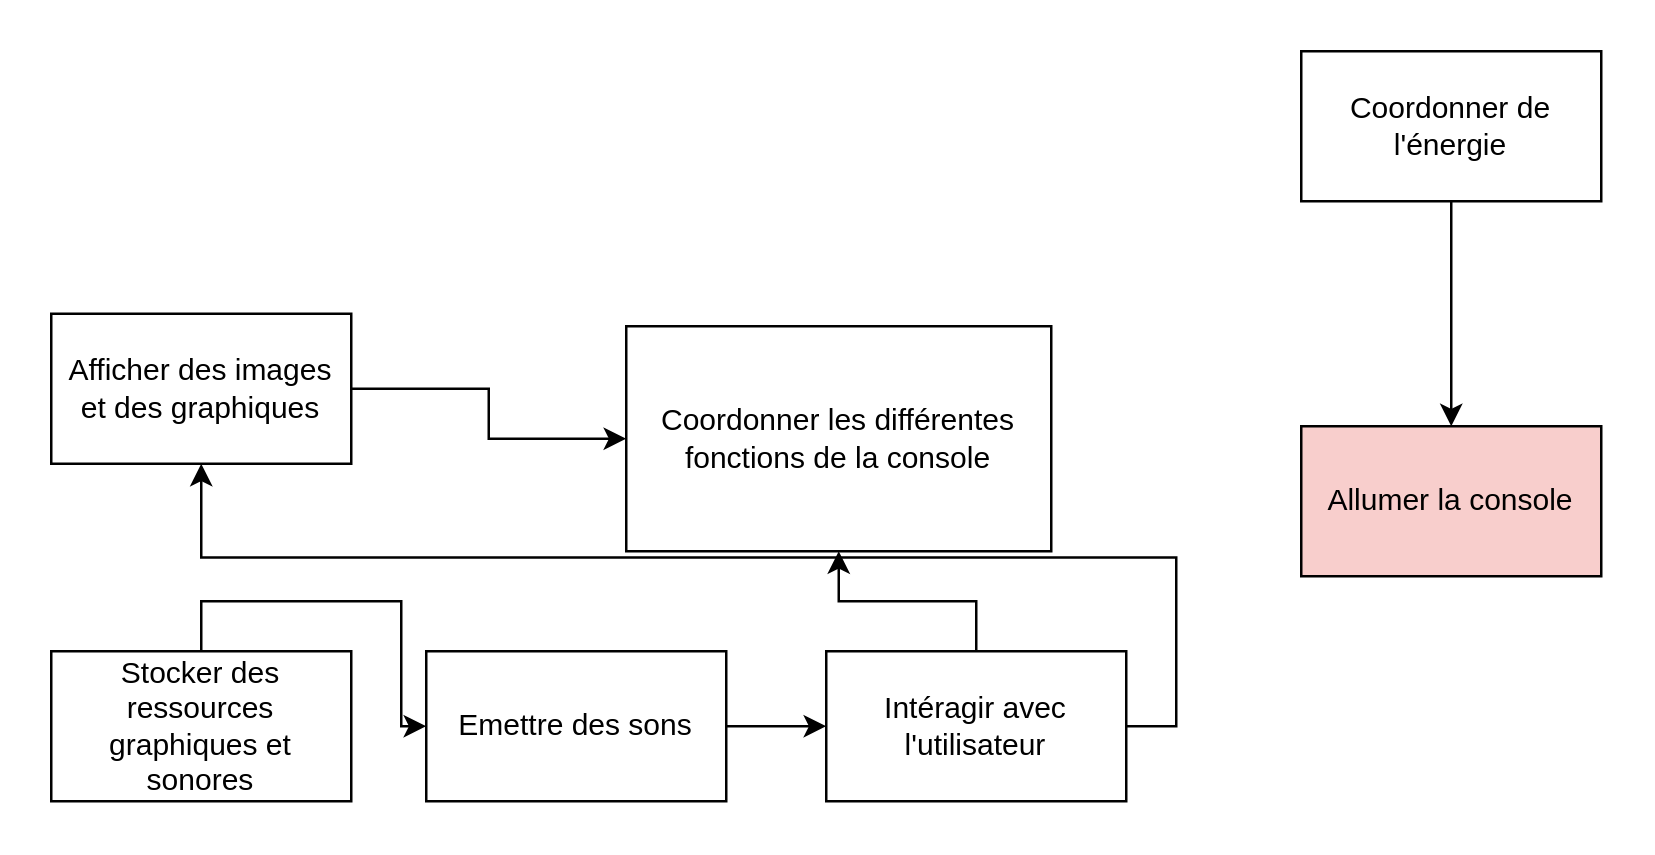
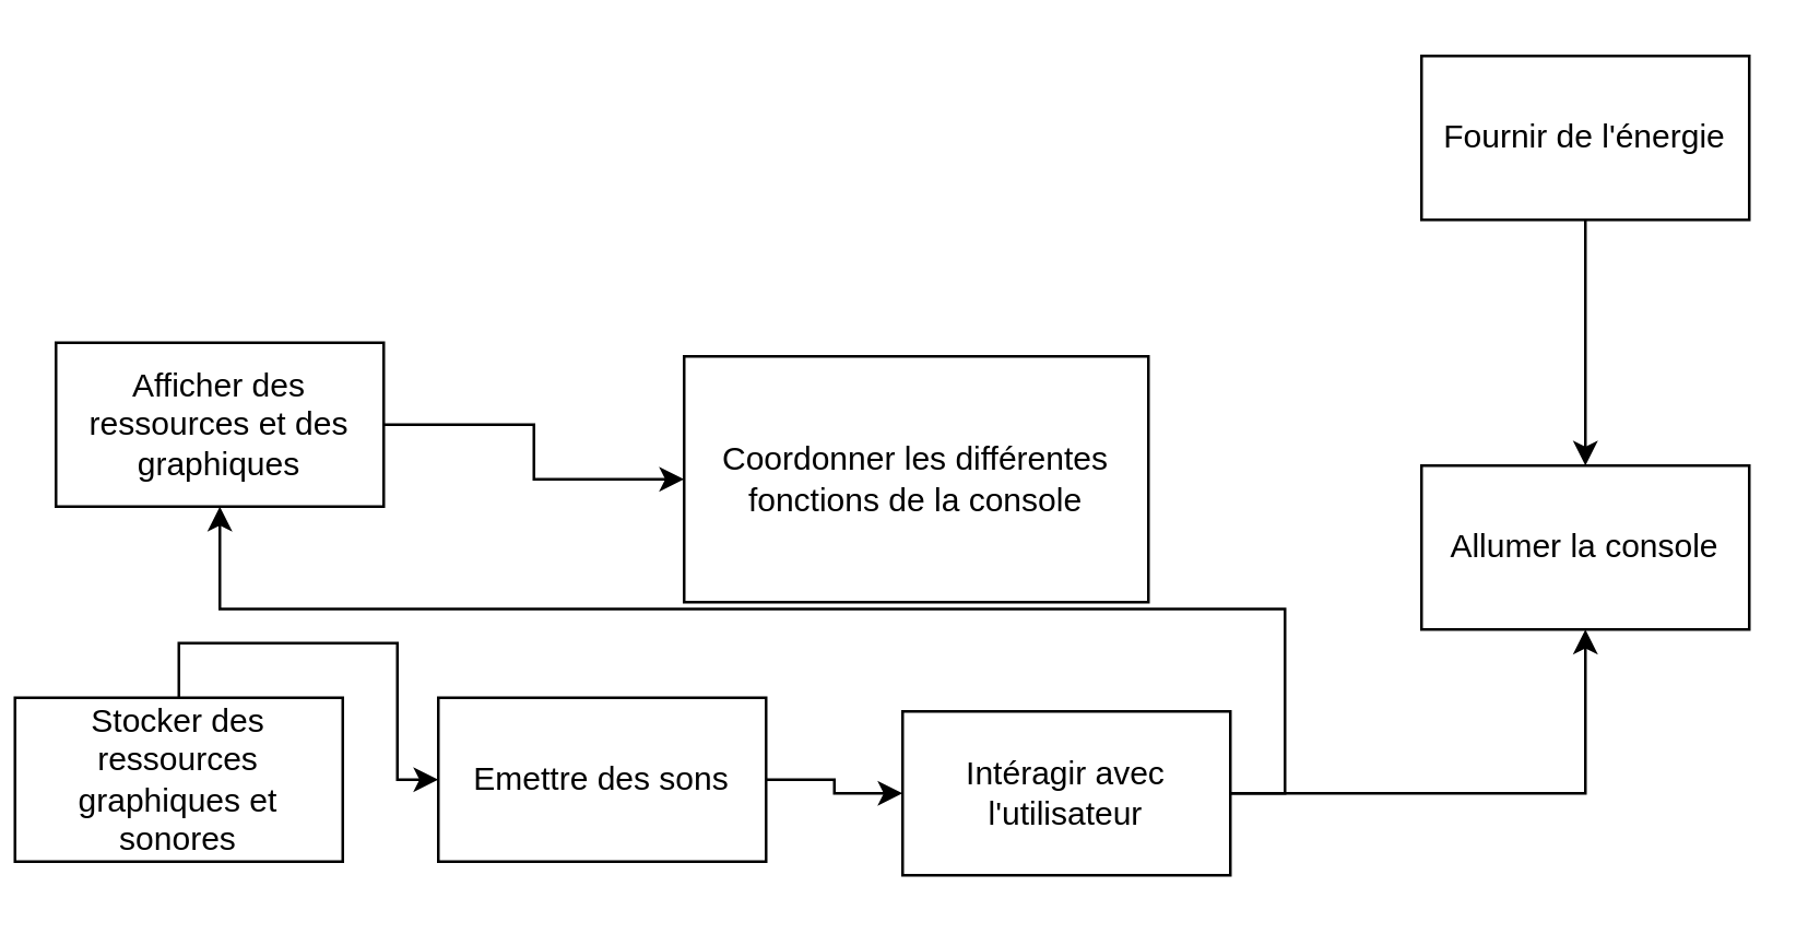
  <mxCell id="0" />
  <mxCell id="1" parent="0" />
  <mxCell id="2" value="Coordonner les différentes fonctions de la console" style="rounded=0;whiteSpace=wrap;html=1;" vertex="1" parent="1"><mxGeometry x="250" y="130" width="170" height="90" as="geometry" /></mxCell>
- <mxCell id="3" value="Allumer la console" style="rounded=0;whiteSpace=wrap;html=1;fillColor=#f8cecc;" vertex="1" parent="1"><mxGeometry x="520" y="170" width="120" height="60" as="geometry" /></mxCell>
+ <mxCell id="3" value="Allumer la console" style="rounded=0;whiteSpace=wrap;html=1;" vertex="1" parent="1"><mxGeometry x="520" y="170" width="120" height="60" as="geometry" /></mxCell>
  <mxCell id="4" style="edgeStyle=orthogonalEdgeStyle;rounded=0;orthogonalLoop=1;jettySize=auto;html=1;exitX=1;exitY=0.5;exitDx=0;exitDy=0;entryX=0;entryY=0.5;entryDx=0;entryDy=0;" edge="1" parent="1" source="5" target="2"><mxGeometry relative="1" as="geometry" /></mxCell>
- <mxCell id="5" value="Afficher des images et des graphiques" style="whiteSpace=wrap;html=1;" vertex="1" parent="1"><mxGeometry x="20" y="125" width="120" height="60" as="geometry" /></mxCell>
+ <mxCell id="5" value="Afficher des ressources et des graphiques" style="whiteSpace=wrap;html=1;" vertex="1" parent="1"><mxGeometry x="20" y="125" width="120" height="60" as="geometry" /></mxCell>
  <mxCell id="6" value="" style="edgeStyle=orthogonalEdgeStyle;rounded=0;orthogonalLoop=1;jettySize=auto;html=1;" edge="1" parent="1" source="7" target="3"><mxGeometry relative="1" as="geometry" /></mxCell>
- <mxCell id="7" value="Coordonner de l'énergie" style="whiteSpace=wrap;html=1;" vertex="1" parent="1"><mxGeometry x="520" y="20" width="120" height="60" as="geometry" /></mxCell>
+ <mxCell id="7" value="Fournir de l'énergie" style="whiteSpace=wrap;html=1;" vertex="1" parent="1"><mxGeometry x="520" y="20" width="120" height="60" as="geometry" /></mxCell>
  <mxCell id="8" value="" style="edgeStyle=orthogonalEdgeStyle;rounded=0;orthogonalLoop=1;jettySize=auto;html=1;" edge="1" parent="1" source="9" target="14"><mxGeometry relative="1" as="geometry" /></mxCell>
- <mxCell id="9" value="Emettre des sons" style="whiteSpace=wrap;html=1;" vertex="1" parent="1"><mxGeometry x="170" y="260" width="120" height="60" as="geometry" /></mxCell>
+ <mxCell id="9" value="Emettre des sons" style="whiteSpace=wrap;html=1;" vertex="1" parent="1"><mxGeometry x="160" y="255" width="120" height="60" as="geometry" /></mxCell>
  <mxCell id="10" style="edgeStyle=orthogonalEdgeStyle;rounded=0;orthogonalLoop=1;jettySize=auto;html=1;exitX=0.5;exitY=0;exitDx=0;exitDy=0;" edge="1" parent="1" source="11" target="9"><mxGeometry relative="1" as="geometry" /></mxCell>
- <mxCell id="11" value="&lt;div&gt;Stocker des ressources graphiques et sonores&lt;/div&gt;" style="whiteSpace=wrap;html=1;" vertex="1" parent="1"><mxGeometry x="20" y="260" width="120" height="60" as="geometry" /></mxCell>
+ <mxCell id="11" value="&lt;div&gt;Stocker des ressources graphiques et sonores&lt;/div&gt;" style="whiteSpace=wrap;html=1;" vertex="1" parent="1"><mxGeometry x="5" y="255" width="120" height="60" as="geometry" /></mxCell>
  <mxCell id="12" style="edgeStyle=orthogonalEdgeStyle;rounded=0;orthogonalLoop=1;jettySize=auto;html=1;exitX=1;exitY=0.5;exitDx=0;exitDy=0;" edge="1" parent="1" source="14" target="5"><mxGeometry relative="1" as="geometry" /></mxCell>
- <mxCell id="13" value="" style="edgeStyle=orthogonalEdgeStyle;rounded=0;orthogonalLoop=1;jettySize=auto;html=1;" edge="1" parent="1" source="14" target="2"><mxGeometry relative="1" as="geometry" /></mxCell>
+ <mxCell id="13" value="" style="edgeStyle=orthogonalEdgeStyle;rounded=0;orthogonalLoop=1;jettySize=auto;html=1;" edge="1" parent="1" source="14" target="3"><mxGeometry relative="1" as="geometry" /></mxCell>
  <mxCell id="14" value="&lt;div&gt;Intéragir avec l'utilisateur&lt;/div&gt;" style="whiteSpace=wrap;html=1;" vertex="1" parent="1"><mxGeometry x="330" y="260" width="120" height="60" as="geometry" /></mxCell>
